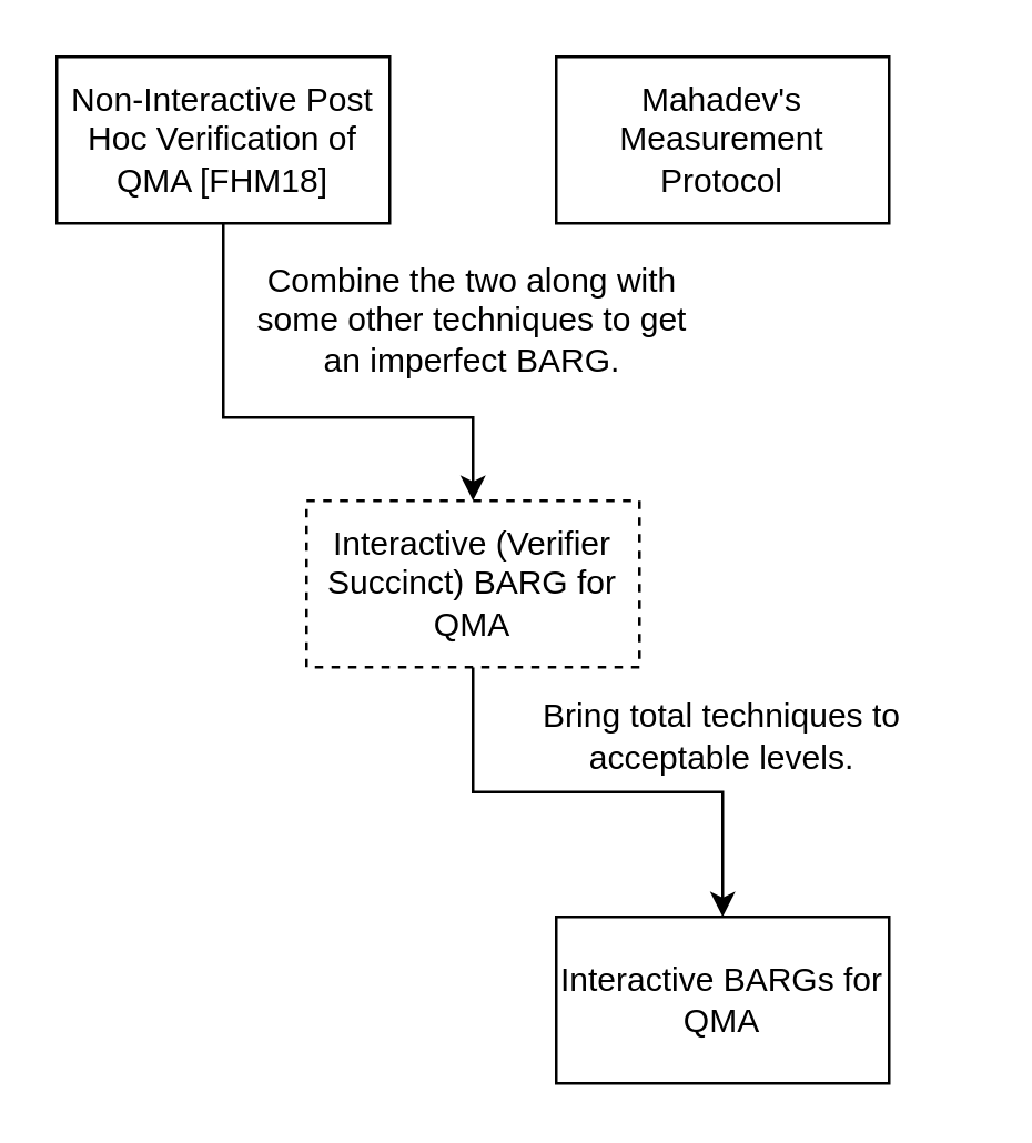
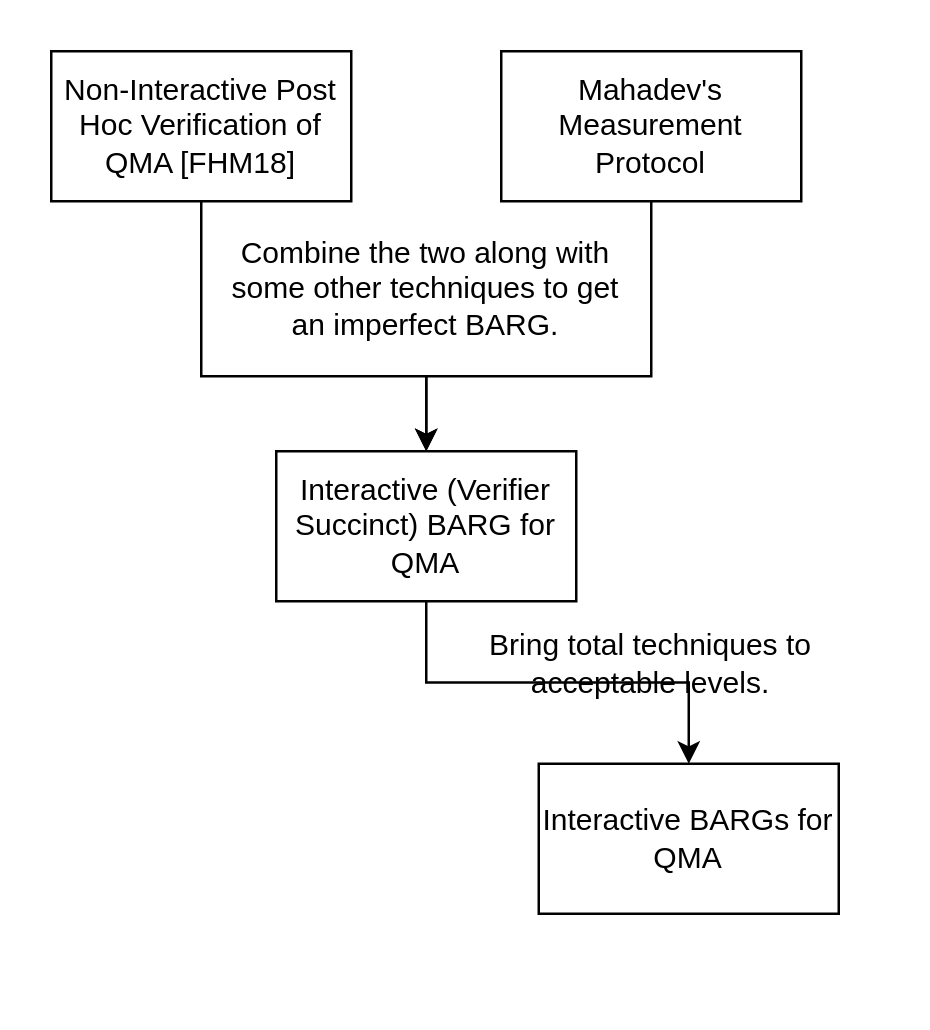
  <mxCell id="0" />
  <mxCell id="1" parent="0" />
+ <mxCell id="2" style="edgeStyle=orthogonalEdgeStyle;rounded=0;orthogonalLoop=1;jettySize=auto;html=1;exitX=0.5;exitY=1;exitDx=0;exitDy=0;entryX=0.5;entryY=0;entryDx=0;entryDy=0;" edge="1" parent="1" source="3" target="8"><mxGeometry relative="1" as="geometry"><Array as="points"><mxPoint x="260" y="150" /><mxPoint x="170" y="150" /></Array></mxGeometry></mxCell>
  <mxCell id="3" value="Mahadev's Measurement Protocol" style="rounded=0;whiteSpace=wrap;html=1;" parent="1" vertex="1"><mxGeometry x="200" y="20" width="120" height="60" as="geometry" /></mxCell>
  <mxCell id="4" style="edgeStyle=orthogonalEdgeStyle;rounded=0;orthogonalLoop=1;jettySize=auto;html=1;exitX=0;exitY=0.5;exitDx=0;exitDy=0;exitPerimeter=0;" parent="1" edge="1"><mxGeometry relative="1" as="geometry"><mxPoint x="350" y="130" as="targetPoint" /><mxPoint x="350" y="130" as="sourcePoint" /></mxGeometry></mxCell>
  <mxCell id="5" style="edgeStyle=orthogonalEdgeStyle;rounded=0;orthogonalLoop=1;jettySize=auto;html=1;exitX=0.5;exitY=1;exitDx=0;exitDy=0;entryX=0.5;entryY=0;entryDx=0;entryDy=0;" parent="1" source="6" target="8" edge="1"><mxGeometry relative="1" as="geometry"><Array as="points"><mxPoint x="80" y="150" /><mxPoint x="170" y="150" /></Array></mxGeometry></mxCell>
  <mxCell id="6" value="Non-Interactive Post Hoc Verification of QMA [FHM18]" style="rounded=0;whiteSpace=wrap;html=1;" parent="1" vertex="1"><mxGeometry x="20" y="20" width="120" height="60" as="geometry" /></mxCell>
  <mxCell id="7" style="edgeStyle=orthogonalEdgeStyle;rounded=0;orthogonalLoop=1;jettySize=auto;html=1;exitX=0.5;exitY=1;exitDx=0;exitDy=0;entryX=0.5;entryY=0;entryDx=0;entryDy=0;" parent="1" source="8" target="9" edge="1"><mxGeometry relative="1" as="geometry" /></mxCell>
- <mxCell id="8" value="Interactive (Verifier Succinct) BARG for QMA" style="rounded=0;whiteSpace=wrap;html=1;dashed=1;" parent="1" vertex="1"><mxGeometry x="110" y="180" width="120" height="60" as="geometry" /></mxCell>
- <mxCell id="9" value="Interactive BARGs for QMA" style="rounded=0;whiteSpace=wrap;html=1;" parent="1" vertex="1"><mxGeometry x="200" y="330" width="120" height="60" as="geometry" /></mxCell>
+ <mxCell id="8" value="Interactive (Verifier Succinct) BARG for QMA" style="rounded=0;whiteSpace=wrap;html=1;" parent="1" vertex="1"><mxGeometry x="110" y="180" width="120" height="60" as="geometry" /></mxCell>
+ <mxCell id="9" value="Interactive BARGs for QMA" style="rounded=0;whiteSpace=wrap;html=1;" parent="1" vertex="1"><mxGeometry x="215" y="305" width="120" height="60" as="geometry" /></mxCell>
  <mxCell id="10" value="Bring total techniques to acceptable levels." style="text;html=1;strokeColor=none;fillColor=none;align=center;verticalAlign=middle;whiteSpace=wrap;rounded=0;" parent="1" vertex="1"><mxGeometry x="175" y="240" width="170" height="50" as="geometry" /></mxCell>
  <mxCell id="11" value="Combine the two along with some other techniques to get an imperfect BARG." style="text;html=1;strokeColor=none;fillColor=none;align=center;verticalAlign=middle;whiteSpace=wrap;rounded=0;" parent="1" vertex="1"><mxGeometry x="85" y="90" width="170" height="50" as="geometry" /></mxCell>
